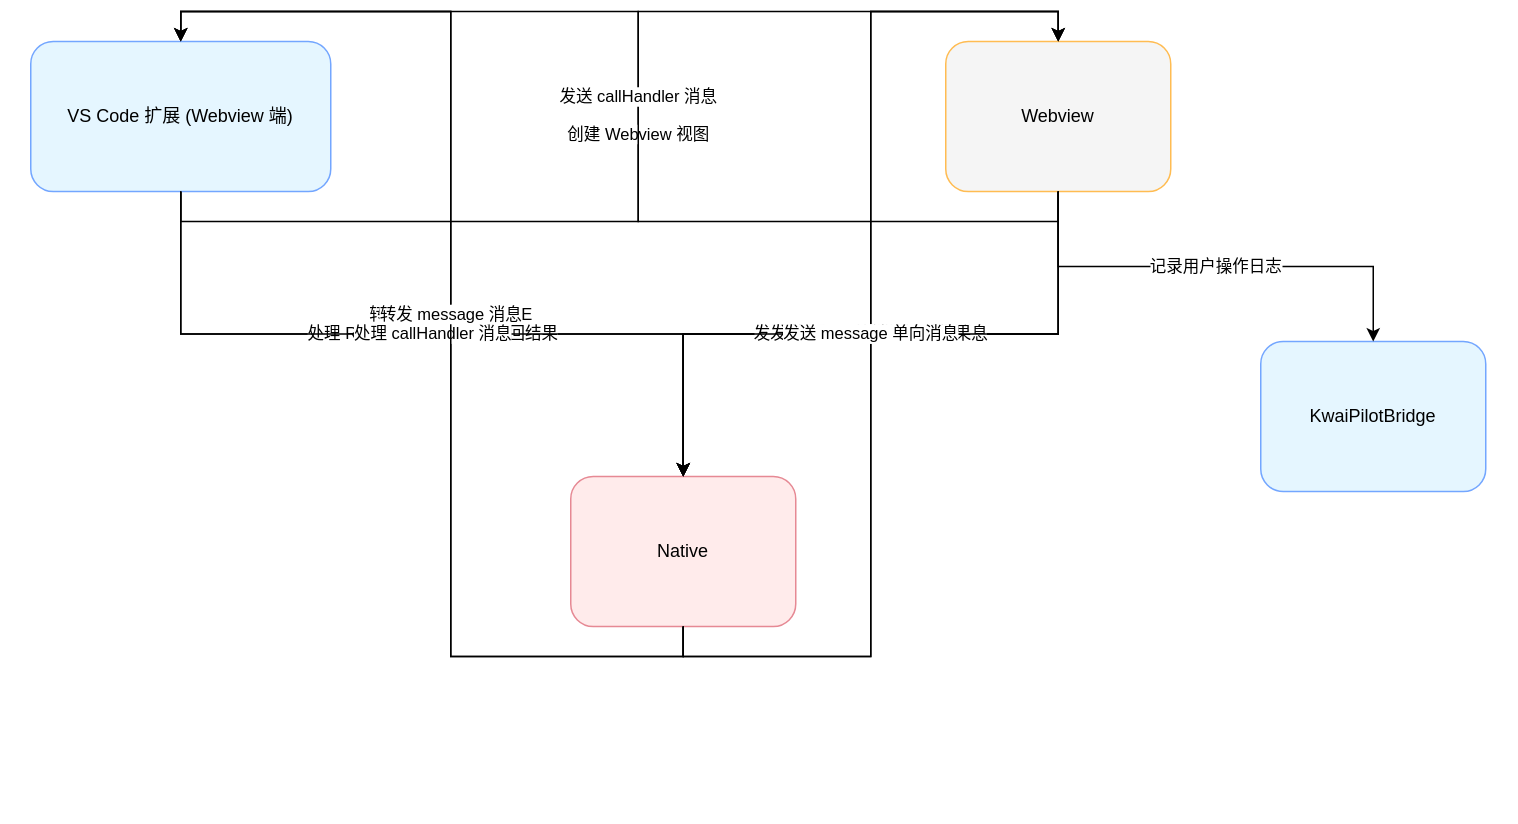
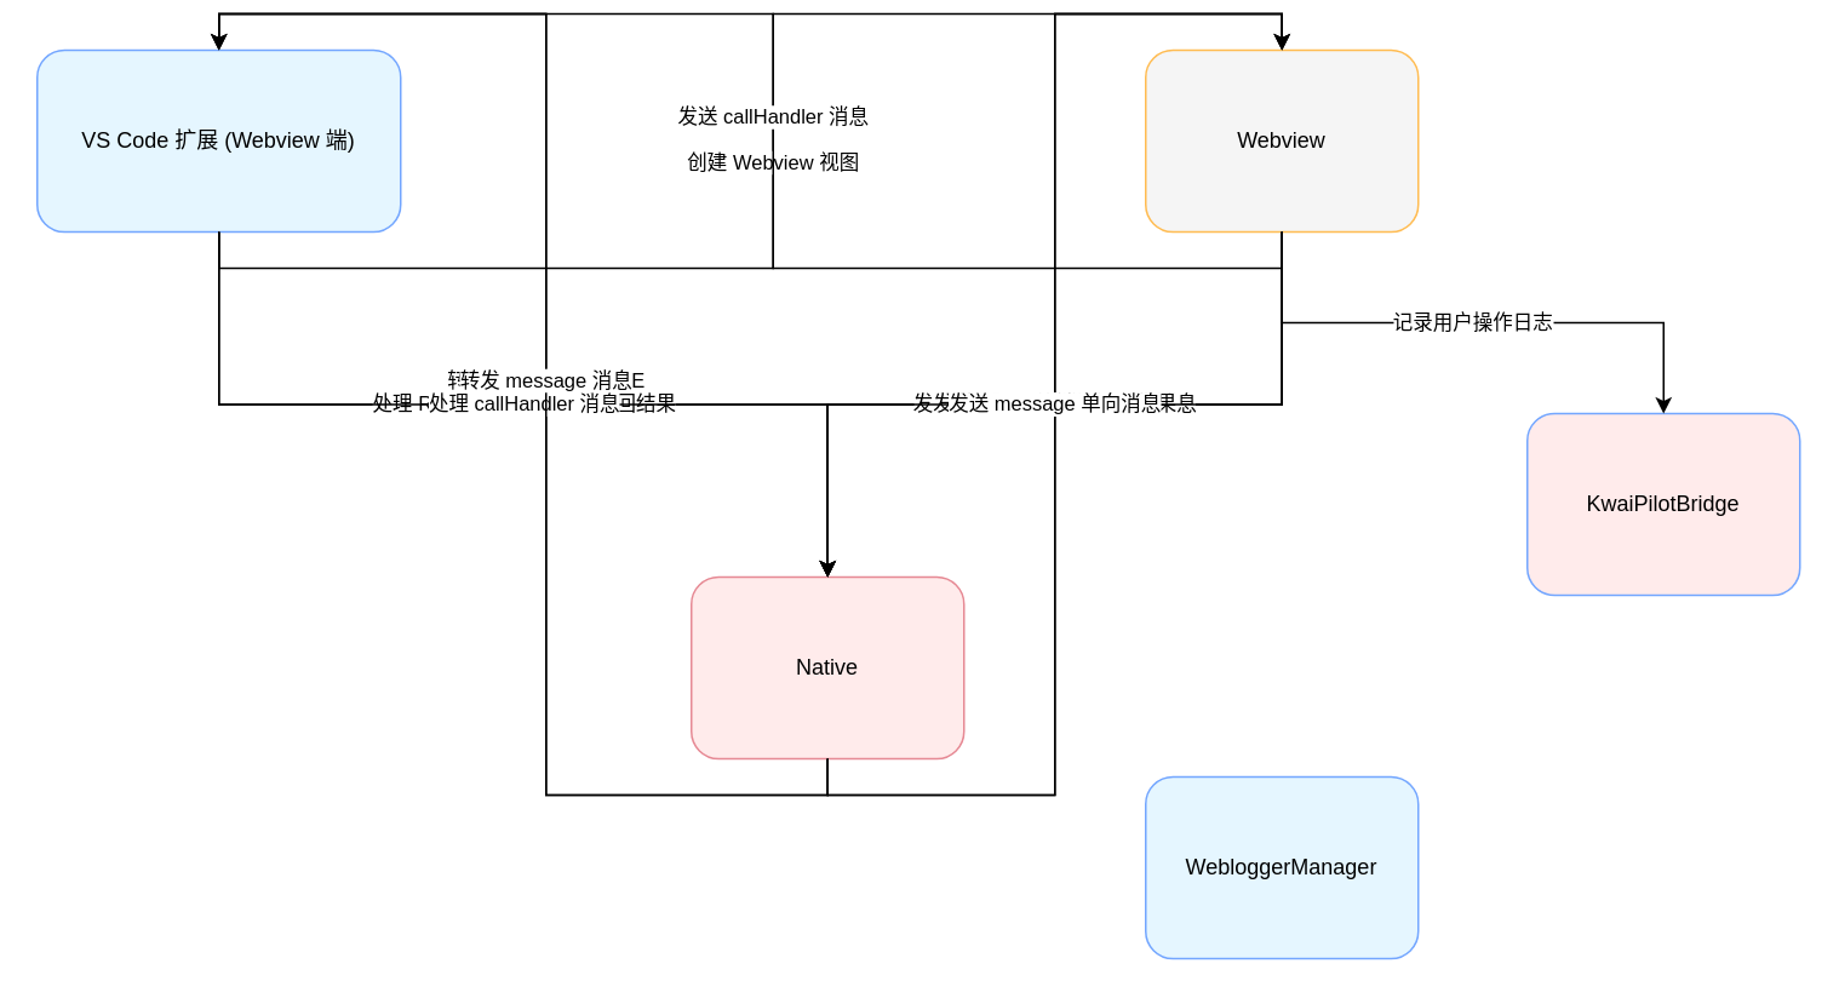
  <mxCell id="0" />
  <mxCell id="1" parent="0" />
  <mxCell id="2" value="VS Code 扩展 (Webview 端)" style="rounded=1;whiteSpace=wrap;html=1;fillColor=#E5F6FF;strokeColor=#73A6FF;" parent="1" vertex="1"><mxGeometry x="20" y="20" width="200" height="100" as="geometry" /></mxCell>
  <mxCell id="3" value="Webview" style="rounded=1;whiteSpace=wrap;html=1;fillColor=#f5f5f5;strokeColor=#FFBC52;" parent="1" vertex="1"><mxGeometry x="630" y="20" width="150" height="100" as="geometry" /></mxCell>
  <mxCell id="4" value="Native" style="rounded=1;whiteSpace=wrap;html=1;fillColor=#FFEBEB;strokeColor=#E68994;" parent="1" vertex="1"><mxGeometry x="380" y="310" width="150" height="100" as="geometry" /></mxCell>
- <mxCell id="5" value="KwaiPilotBridge" style="rounded=1;whiteSpace=wrap;html=1;fillColor=#E5F6FF;strokeColor=#73A6FF;" parent="1" vertex="1"><mxGeometry x="840" y="220" width="150" height="100" as="geometry" /></mxCell>
+ <mxCell id="5" value="KwaiPilotBridge" style="rounded=1;whiteSpace=wrap;html=1;fillColor=#ffebeb;strokeColor=#73A6FF;" parent="1" vertex="1"><mxGeometry x="840" y="220" width="150" height="100" as="geometry" /></mxCell>
+ <mxCell id="6" value="WebloggerManager" style="rounded=1;whiteSpace=wrap;html=1;fillColor=#E5F6FF;strokeColor=#73A6FF;" parent="1" vertex="1"><mxGeometry x="630" y="420" width="150" height="100" as="geometry" /></mxCell>
  <mxCell id="7" value="创建 Webview 视图" style="edgeStyle=orthogonalEdgeStyle;rounded=0;orthogonalLoop=1;jettySize=auto;html=1;exitX=0.5;exitY=1;exitDx=0;exitDy=10;entryX=0.5;entryY=0;entryDx=0;entryDy=-10;" parent="1" source="2" target="3" edge="1"><mxGeometry relative="1" as="geometry" /></mxCell>
  <mxCell id="8" value="初始化 RPC 通信上下文" style="edgeStyle=orthogonalEdgeStyle;rounded=0;orthogonalLoop=1;jettySize=auto;html=1;exitX=0.5;exitY=1;exitDx=0;exitDy=10;entryX=0.5;entryY=0;entryDx=0;entryDy=-10;" parent="1" source="3" target="4" edge="1"><mxGeometry relative="1" as="geometry" /></mxCell>
  <mxCell id="9" value="发送 RPC_MESSAGE 单向消息" style="edgeStyle=orthogonalEdgeStyle;rounded=0;orthogonalLoop=1;jettySize=auto;html=1;exitX=0.5;exitY=1;exitDx=0;exitDy=10;entryX=0.5;entryY=0;entryDx=0;entryDy=-10;" parent="1" source="3" target="4" edge="1"><mxGeometry relative="1" as="geometry" /></mxCell>
  <mxCell id="10" value="转发 RPC_MESSAGE" style="edgeStyle=orthogonalEdgeStyle;rounded=0;orthogonalLoop=1;jettySize=auto;html=1;exitX=0.5;exitY=1;exitDx=0;exitDy=10;entryX=0.5;entryY=0;entryDx=0;entryDy=-10;" parent="1" source="4" target="2" edge="1"><mxGeometry relative="1" as="geometry" /></mxCell>
  <mxCell id="11" value="处理 RPC_MESSAGE 并返回结果" style="edgeStyle=orthogonalEdgeStyle;rounded=0;orthogonalLoop=1;jettySize=auto;html=1;exitX=0.5;exitY=1;exitDx=0;exitDy=10;entryX=0.5;entryY=0;entryDx=0;entryDy=-10;" parent="1" source="2" target="4" edge="1"><mxGeometry relative="1" as="geometry" /></mxCell>
  <mxCell id="12" value="返回处理结果" style="edgeStyle=orthogonalEdgeStyle;rounded=0;orthogonalLoop=1;jettySize=auto;html=1;exitX=0.5;exitY=1;exitDx=0;exitDy=10;entryX=0.5;entryY=0;entryDx=0;entryDy=-10;" parent="1" source="4" target="3" edge="1"><mxGeometry relative="1" as="geometry" /></mxCell>
  <mxCell id="13" value="发送 callHandler 消息" style="edgeStyle=orthogonalEdgeStyle;rounded=0;orthogonalLoop=1;jettySize=auto;html=1;exitX=0.5;exitY=1;exitDx=0;exitDy=10;entryX=0.5;entryY=0;entryDx=0;entryDy=-10;" parent="1" source="3" target="2" edge="1"><mxGeometry relative="1" as="geometry" /></mxCell>
  <mxCell id="14" value="处理 callHandler 消息" style="edgeStyle=orthogonalEdgeStyle;rounded=0;orthogonalLoop=1;jettySize=auto;html=1;exitX=0.5;exitY=1;exitDx=0;exitDy=10;entryX=0.5;entryY=0;entryDx=0;entryDy=-10;" parent="1" source="2" target="4" edge="1"><mxGeometry relative="1" as="geometry" /></mxCell>
  <mxCell id="15" value="发送 callback 消息返回结果" style="edgeStyle=orthogonalEdgeStyle;rounded=0;orthogonalLoop=1;jettySize=auto;html=1;exitX=0.5;exitY=1;exitDx=0;exitDy=10;entryX=0.5;entryY=0;entryDx=0;entryDy=-10;" parent="1" source="4" target="3" edge="1"><mxGeometry relative="1" as="geometry" /></mxCell>
  <mxCell id="16" value="发送 message 单向消息" style="edgeStyle=orthogonalEdgeStyle;rounded=0;orthogonalLoop=1;jettySize=auto;html=1;exitX=0.5;exitY=1;exitDx=0;exitDy=10;entryX=0.5;entryY=0;entryDx=0;entryDy=-10;" parent="1" source="3" target="4" edge="1"><mxGeometry relative="1" as="geometry" /></mxCell>
  <mxCell id="17" value="转发 message 消息" style="edgeStyle=orthogonalEdgeStyle;rounded=0;orthogonalLoop=1;jettySize=auto;html=1;exitX=0.5;exitY=1;exitDx=0;exitDy=10;entryX=0.5;entryY=0;entryDx=0;entryDy=-10;" parent="1" source="4" target="2" edge="1"><mxGeometry relative="1" as="geometry" /></mxCell>
  <mxCell id="18" value="记录用户操作日志" style="edgeStyle=orthogonalEdgeStyle;rounded=0;orthogonalLoop=1;jettySize=auto;html=1;exitX=0.5;exitY=1;exitDx=0;exitDy=10;" parent="1" source="3" target="5" edge="1"><mxGeometry relative="1" as="geometry" /></mxCell>
